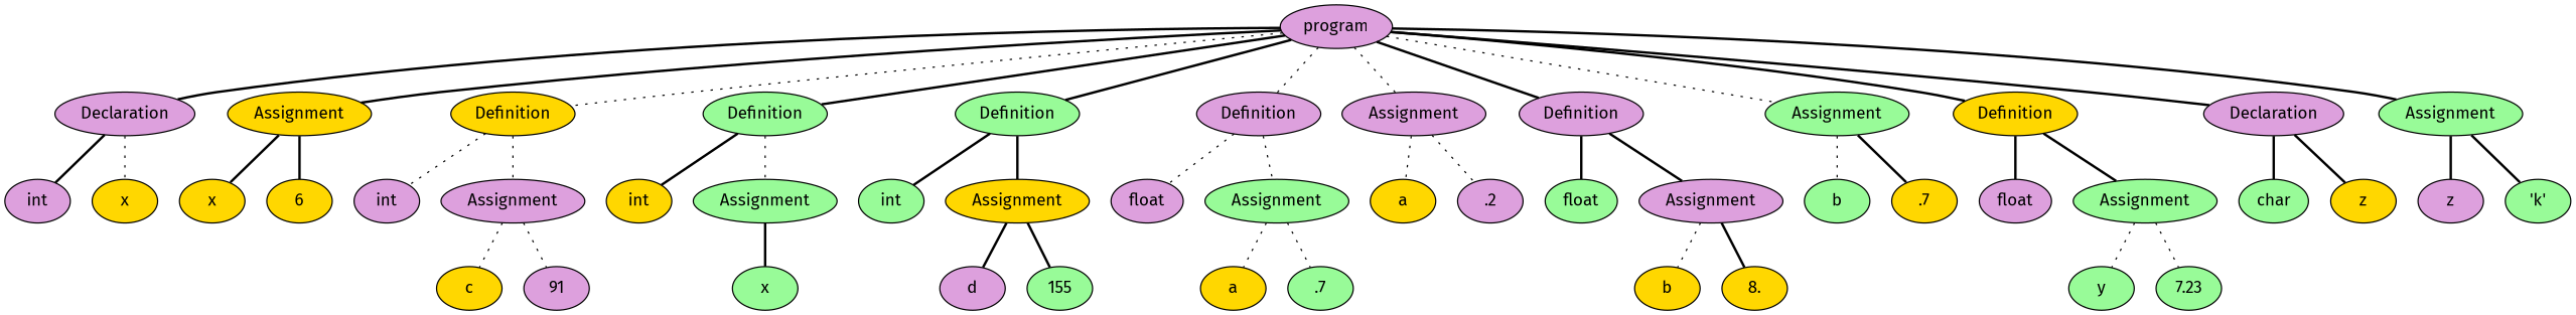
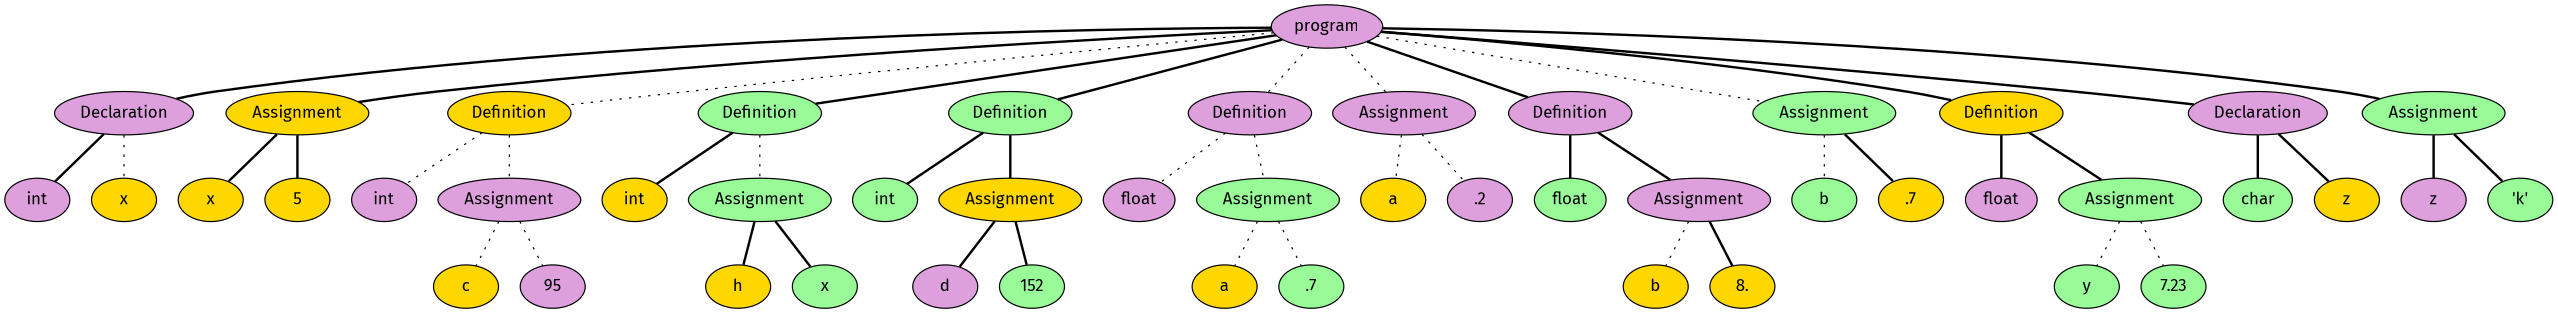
  graph {
    fontname="Fira Sans"
    node [fillcolor=palegreen fontname="Fira Sans" style=filled]
    edge [fontname="Fira Sans" style=bold]
    n1 [fillcolor=plum label=program]
    n2 [fillcolor=plum label=Declaration]
    n3 [fillcolor=gold label=Assignment]
    n4 [fillcolor=gold label=Definition]
    n5 [label=Definition]
    n6 [label=Definition]
    n7 [fillcolor=plum label=Definition]
    n8 [fillcolor=plum label=Assignment]
    n9 [fillcolor=plum label=Definition]
    n10 [label=Assignment]
    n11 [fillcolor=gold label=Definition]
    n12 [fillcolor=plum label=Declaration]
    n13 [label=Assignment]
    n14 [fillcolor=plum label=int]
    n15 [fillcolor=gold label=x]
    n16 [fillcolor=gold label=x]
-   n17 [fillcolor=gold label=6]
+   n17 [fillcolor=gold label=5]
    n18 [fillcolor=plum label=int]
    n19 [fillcolor=plum label=Assignment]
    n20 [fillcolor=gold label=int]
    n21 [label=Assignment]
    n22 [label=int]
    n23 [fillcolor=gold label=Assignment]
    n24 [fillcolor=plum label=float]
    n25 [label=Assignment]
    n26 [fillcolor=gold label=a]
    n27 [fillcolor=plum label=.2]
    n28 [label=float]
    n29 [fillcolor=plum label=Assignment]
    n30 [label=b]
    n31 [fillcolor=gold label=.7]
    n32 [fillcolor=plum label=float]
    n33 [label=Assignment]
    n34 [label=char]
    n35 [fillcolor=gold label=z]
    n36 [fillcolor=plum label=z]
    n37 [label="'k'"]
    n38 [fillcolor=gold label=c]
-   n39 [fillcolor=plum label=91]
+   n39 [fillcolor=plum label=95]
+   n40 [fillcolor=gold label=h]
    n41 [label=x]
    n42 [fillcolor=plum label=d]
-   n43 [label=155]
+   n43 [label=152]
    n44 [fillcolor=gold label=a]
    n45 [label=.7]
    n46 [fillcolor=gold label=b]
    n47 [fillcolor=gold label=8.]
    n48 [label=y]
    n49 [label=7.23]
    n1 -- n2
    n1 -- n3
    n1 -- n4 [style=dotted]
    n1 -- n5
    n1 -- n6
    n1 -- n7 [style=dotted]
    n1 -- n8 [style=dotted]
    n1 -- n9
    n1 -- n10 [style=dotted]
    n1 -- n11
    n1 -- n12
    n1 -- n13
    n2 -- n14
    n2 -- n15 [style=dotted]
    n3 -- n16
    n3 -- n17
    n4 -- n18 [style=dotted]
    n4 -- n19 [style=dotted]
    n5 -- n20
    n5 -- n21 [style=dotted]
    n6 -- n22
    n6 -- n23
    n7 -- n24 [style=dotted]
    n7 -- n25 [style=dotted]
    n8 -- n26 [style=dotted]
    n8 -- n27 [style=dotted]
    n9 -- n28
    n9 -- n29
    n10 -- n30 [style=dotted]
    n10 -- n31
    n11 -- n32
    n11 -- n33
    n12 -- n34
    n12 -- n35
    n13 -- n36
    n13 -- n37
    n19 -- n38 [style=dotted]
    n19 -- n39 [style=dotted]
+   n21 -- n40
    n21 -- n41
    n23 -- n42
    n23 -- n43
    n25 -- n44 [style=dotted]
    n25 -- n45 [style=dotted]
    n29 -- n46 [style=dotted]
    n29 -- n47
    n33 -- n48 [style=dotted]
    n33 -- n49 [style=dotted]
  }
